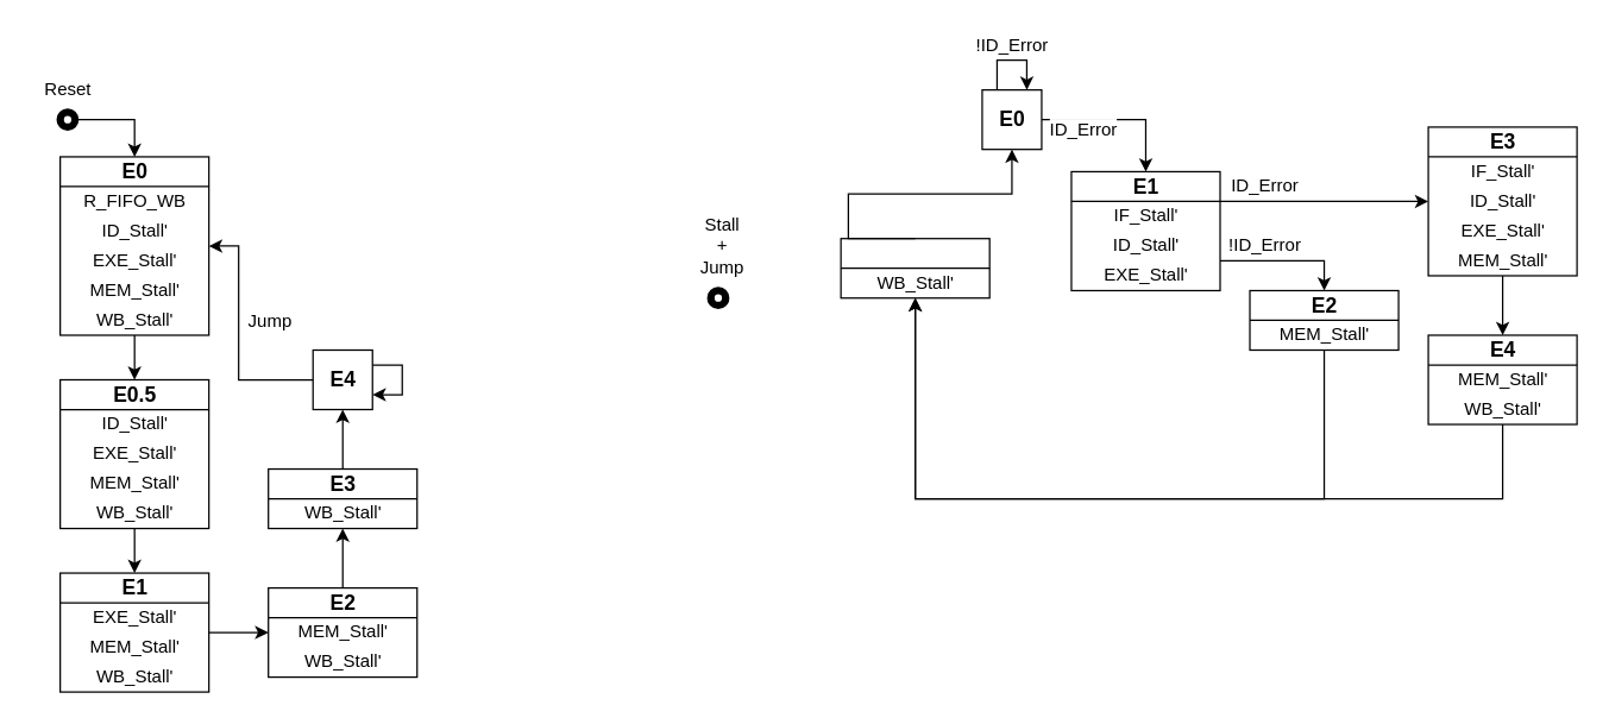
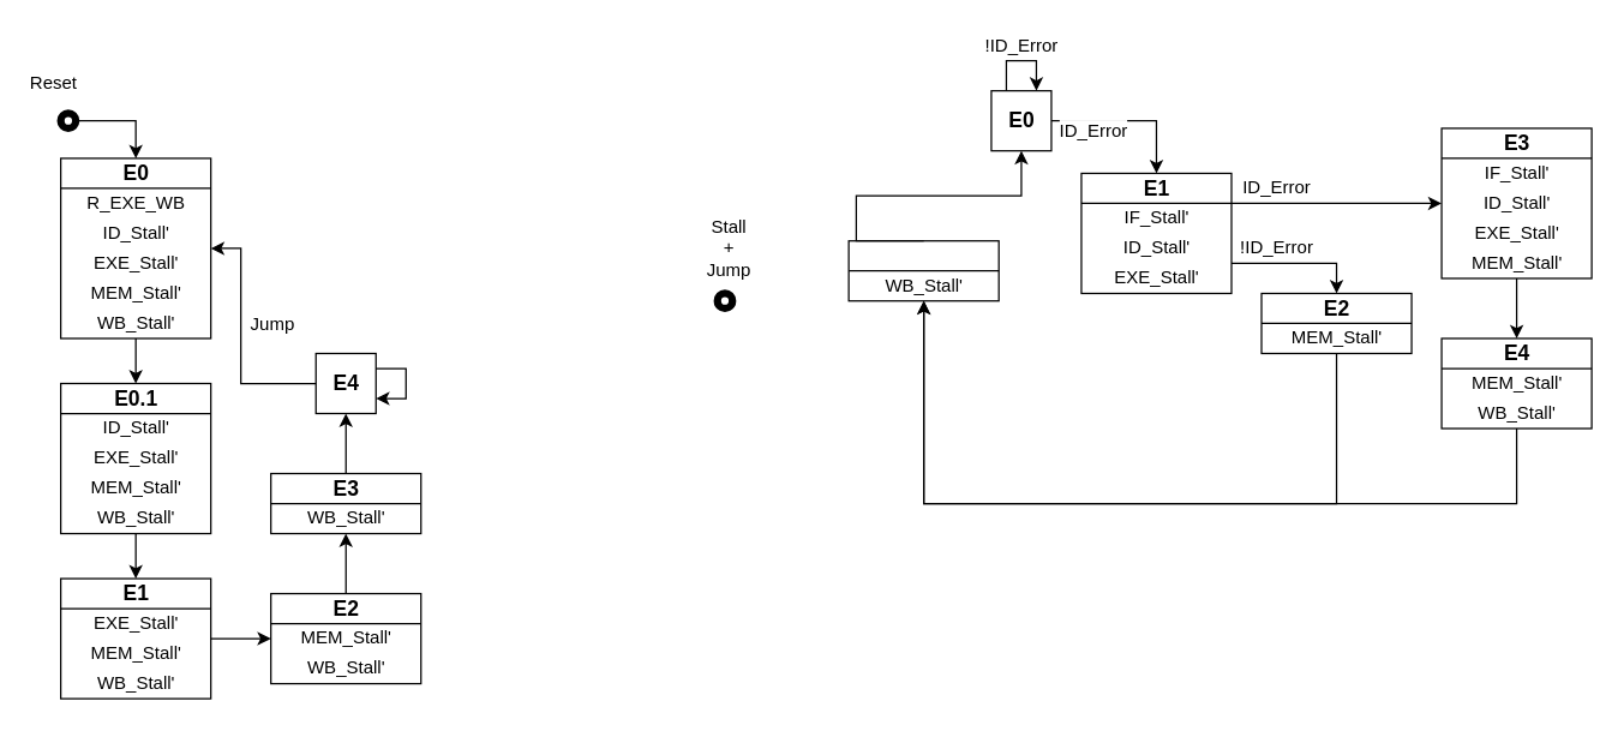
  <mxCell id="0" />
  <mxCell id="1" parent="0" />
  <mxCell id="2" value="" style="group;flipH=0;" parent="1" vertex="1" connectable="0"><mxGeometry x="40" y="105" width="100" height="120" as="geometry" /></mxCell>
  <mxCell id="3" value="" style="rounded=0;whiteSpace=wrap;html=1;" parent="2" vertex="1"><mxGeometry width="100" height="120" as="geometry" /></mxCell>
  <mxCell id="4" value="E0" style="text;html=1;align=center;verticalAlign=middle;resizable=0;points=[];;autosize=1;fontStyle=1;fontSize=14;" parent="2" vertex="1"><mxGeometry x="35" width="30" height="20" as="geometry" /></mxCell>
- <mxCell id="5" value="R_FIFO_WB" style="text;html=1;align=center;verticalAlign=middle;resizable=0;points=[];;autosize=1;" parent="2" vertex="1"><mxGeometry x="10" y="20" width="80" height="20" as="geometry" /></mxCell>
+ <mxCell id="5" value="R_EXE_WB" style="text;html=1;align=center;verticalAlign=middle;resizable=0;points=[];;autosize=1;" parent="2" vertex="1"><mxGeometry x="10" y="20" width="80" height="20" as="geometry" /></mxCell>
  <mxCell id="6" value="ID_Stall'" style="text;html=1;align=center;verticalAlign=middle;resizable=0;points=[];;autosize=1;fontSize=12;" parent="2" vertex="1"><mxGeometry x="20" y="40" width="60" height="20" as="geometry" /></mxCell>
  <mxCell id="7" value="EXE_Stall'" style="text;html=1;align=center;verticalAlign=middle;resizable=0;points=[];;autosize=1;fontSize=12;" parent="2" vertex="1"><mxGeometry x="15" y="60" width="70" height="20" as="geometry" /></mxCell>
  <mxCell id="8" value="MEM_Stall'" style="text;html=1;align=center;verticalAlign=middle;resizable=0;points=[];;autosize=1;fontSize=12;" parent="2" vertex="1"><mxGeometry x="10" y="80" width="80" height="20" as="geometry" /></mxCell>
  <mxCell id="9" value="WB_Stall'" style="text;html=1;align=center;verticalAlign=middle;resizable=0;points=[];;autosize=1;fontSize=12;" parent="2" vertex="1"><mxGeometry x="15" y="100" width="70" height="20" as="geometry" /></mxCell>
  <mxCell id="10" value="" style="endArrow=none;html=1;fontSize=12;" parent="2" edge="1"><mxGeometry width="50" height="50" relative="1" as="geometry"><mxPoint y="20" as="sourcePoint" /><mxPoint x="100" y="20" as="targetPoint" /></mxGeometry></mxCell>
  <mxCell id="11" value="" style="group;flipH=0;" parent="1" vertex="1" connectable="0"><mxGeometry x="40" y="385" width="100" height="80" as="geometry" /></mxCell>
  <mxCell id="12" value="" style="rounded=0;whiteSpace=wrap;html=1;" parent="11" vertex="1"><mxGeometry width="100" height="80" as="geometry" /></mxCell>
  <mxCell id="13" value="E1" style="text;html=1;align=center;verticalAlign=middle;resizable=0;points=[];;autosize=1;fontStyle=1;fontSize=14;" parent="11" vertex="1"><mxGeometry x="35" width="30" height="20" as="geometry" /></mxCell>
  <mxCell id="14" value="EXE_Stall'" style="text;html=1;align=center;verticalAlign=middle;resizable=0;points=[];;autosize=1;fontSize=12;" parent="11" vertex="1"><mxGeometry x="15" y="20" width="70" height="20" as="geometry" /></mxCell>
  <mxCell id="15" value="MEM_Stall'" style="text;html=1;align=center;verticalAlign=middle;resizable=0;points=[];;autosize=1;fontSize=12;" parent="11" vertex="1"><mxGeometry x="10" y="40" width="80" height="20" as="geometry" /></mxCell>
  <mxCell id="16" value="WB_Stall'" style="text;html=1;align=center;verticalAlign=middle;resizable=0;points=[];;autosize=1;fontSize=12;" parent="11" vertex="1"><mxGeometry x="15" y="60" width="70" height="20" as="geometry" /></mxCell>
  <mxCell id="17" value="" style="endArrow=none;html=1;fontSize=12;" parent="11" edge="1"><mxGeometry width="50" height="50" relative="1" as="geometry"><mxPoint y="20" as="sourcePoint" /><mxPoint x="100" y="20" as="targetPoint" /></mxGeometry></mxCell>
  <mxCell id="18" value="" style="group;flipH=0;" parent="1" vertex="1" connectable="0"><mxGeometry x="180" y="395" width="100" height="60" as="geometry" /></mxCell>
  <mxCell id="19" value="" style="rounded=0;whiteSpace=wrap;html=1;" parent="18" vertex="1"><mxGeometry width="100" height="60" as="geometry" /></mxCell>
  <mxCell id="20" value="E2" style="text;html=1;align=center;verticalAlign=middle;resizable=0;points=[];;autosize=1;fontStyle=1;fontSize=14;" parent="18" vertex="1"><mxGeometry x="35" width="30" height="20" as="geometry" /></mxCell>
  <mxCell id="21" value="MEM_Stall'" style="text;html=1;align=center;verticalAlign=middle;resizable=0;points=[];;autosize=1;fontSize=12;" parent="18" vertex="1"><mxGeometry x="10" y="20" width="80" height="20" as="geometry" /></mxCell>
  <mxCell id="22" value="WB_Stall'" style="text;html=1;align=center;verticalAlign=middle;resizable=0;points=[];;autosize=1;fontSize=12;" parent="18" vertex="1"><mxGeometry x="15" y="40" width="70" height="20" as="geometry" /></mxCell>
  <mxCell id="23" value="" style="endArrow=none;html=1;fontSize=12;" parent="18" edge="1"><mxGeometry width="50" height="50" relative="1" as="geometry"><mxPoint y="20" as="sourcePoint" /><mxPoint x="100" y="20" as="targetPoint" /></mxGeometry></mxCell>
  <mxCell id="24" value="" style="group;flipH=0;" parent="1" vertex="1" connectable="0"><mxGeometry x="180" y="315" width="100" height="40" as="geometry" /></mxCell>
  <mxCell id="25" value="" style="rounded=0;whiteSpace=wrap;html=1;" parent="24" vertex="1"><mxGeometry width="100" height="40" as="geometry" /></mxCell>
  <mxCell id="26" value="E3" style="text;html=1;align=center;verticalAlign=middle;resizable=0;points=[];;autosize=1;fontStyle=1;fontSize=14;" parent="24" vertex="1"><mxGeometry x="35" width="30" height="20" as="geometry" /></mxCell>
  <mxCell id="27" value="WB_Stall'" style="text;html=1;align=center;verticalAlign=middle;resizable=0;points=[];;autosize=1;fontSize=12;" parent="24" vertex="1"><mxGeometry x="15" y="20" width="70" height="20" as="geometry" /></mxCell>
  <mxCell id="28" value="" style="endArrow=none;html=1;fontSize=12;" parent="24" edge="1"><mxGeometry width="50" height="50" relative="1" as="geometry"><mxPoint y="20" as="sourcePoint" /><mxPoint x="100" y="20" as="targetPoint" /></mxGeometry></mxCell>
  <mxCell id="29" value="" style="rounded=0;whiteSpace=wrap;html=1;" parent="1" vertex="1"><mxGeometry x="210" y="235" width="40" height="40" as="geometry" /></mxCell>
  <mxCell id="30" value="" style="edgeStyle=orthogonalEdgeStyle;rounded=0;orthogonalLoop=1;jettySize=auto;html=1;fontSize=12;" parent="1" source="29" target="3" edge="1"><mxGeometry relative="1" as="geometry"><mxPoint x="180" y="285" as="sourcePoint" /><Array as="points"><mxPoint x="160" y="255" /><mxPoint x="160" y="165" /></Array></mxGeometry></mxCell>
  <mxCell id="31" value="Jump" style="text;html=1;align=center;verticalAlign=middle;resizable=0;points=[];;labelBackgroundColor=#ffffff;fontSize=12;" parent="30" vertex="1" connectable="0"><mxGeometry x="0.029" y="-2" relative="1" as="geometry"><mxPoint x="18" y="-8" as="offset" /></mxGeometry></mxCell>
  <mxCell id="32" value="E4" style="text;html=1;align=center;verticalAlign=middle;resizable=0;points=[];;autosize=1;fontStyle=1;fontSize=14;" parent="1" vertex="1"><mxGeometry x="215" y="245" width="30" height="20" as="geometry" /></mxCell>
  <mxCell id="33" value="" style="edgeStyle=orthogonalEdgeStyle;rounded=0;orthogonalLoop=1;jettySize=auto;html=1;fontSize=12;" parent="1" source="26" target="29" edge="1"><mxGeometry relative="1" as="geometry" /></mxCell>
  <mxCell id="34" value="" style="edgeStyle=orthogonalEdgeStyle;rounded=0;orthogonalLoop=1;jettySize=auto;html=1;fontSize=12;" parent="1" source="20" target="25" edge="1"><mxGeometry relative="1" as="geometry" /></mxCell>
  <mxCell id="35" value="" style="edgeStyle=orthogonalEdgeStyle;rounded=0;orthogonalLoop=1;jettySize=auto;html=1;fontSize=12;" parent="1" source="12" target="19" edge="1"><mxGeometry relative="1" as="geometry"><mxPoint x="180" y="475" as="targetPoint" /></mxGeometry></mxCell>
  <mxCell id="36" value="" style="edgeStyle=orthogonalEdgeStyle;rounded=0;orthogonalLoop=1;jettySize=auto;html=1;fontSize=12;" parent="1" source="3" target="43" edge="1"><mxGeometry relative="1" as="geometry" /></mxCell>
  <mxCell id="37" value="" style="edgeStyle=orthogonalEdgeStyle;rounded=0;orthogonalLoop=1;jettySize=auto;html=1;fontSize=12;" parent="1" source="39" target="3" edge="1"><mxGeometry relative="1" as="geometry"><mxPoint x="100" y="45" as="targetPoint" /><Array as="points"><mxPoint x="90" y="80" /></Array></mxGeometry></mxCell>
- <mxCell id="38" value="Reset" style="text;html=1;align=center;verticalAlign=middle;resizable=0;points=[];;autosize=1;fontSize=12;" parent="1" vertex="1"><mxGeometry x="20" y="50" width="50" height="20" as="geometry" /></mxCell>
+ <mxCell id="38" value="Reset" style="text;html=1;align=center;verticalAlign=middle;resizable=0;points=[];;autosize=1;fontSize=12;" parent="1" vertex="1"><mxGeometry x="10" y="45" width="50" height="20" as="geometry" /></mxCell>
  <mxCell id="39" value="" style="ellipse;whiteSpace=wrap;html=1;fontSize=12;strokeWidth=5;" parent="1" vertex="1"><mxGeometry x="40" y="75" width="10" height="10" as="geometry" /></mxCell>
  <mxCell id="40" style="edgeStyle=orthogonalEdgeStyle;rounded=0;orthogonalLoop=1;jettySize=auto;html=1;exitX=1;exitY=0.25;exitDx=0;exitDy=0;entryX=1;entryY=0.75;entryDx=0;entryDy=0;fontSize=12;" parent="1" source="29" target="29" edge="1"><mxGeometry relative="1" as="geometry"><Array as="points"><mxPoint x="270" y="245" /><mxPoint x="270" y="265" /></Array></mxGeometry></mxCell>
  <mxCell id="41" value="" style="edgeStyle=orthogonalEdgeStyle;rounded=0;orthogonalLoop=1;jettySize=auto;html=1;" parent="1" source="43" target="12" edge="1"><mxGeometry relative="1" as="geometry"><mxPoint x="-30" y="475" as="targetPoint" /></mxGeometry></mxCell>
  <mxCell id="42" value="" style="group" parent="1" vertex="1" connectable="0"><mxGeometry x="40" y="255" width="100" height="100" as="geometry" /></mxCell>
  <mxCell id="43" value="" style="rounded=0;whiteSpace=wrap;html=1;" parent="42" vertex="1"><mxGeometry width="100" height="100" as="geometry" /></mxCell>
- <mxCell id="44" value="E0.5" style="text;html=1;align=center;verticalAlign=middle;resizable=0;points=[];;autosize=1;fontStyle=1;fontSize=14;" parent="42" vertex="1"><mxGeometry x="30" width="40" height="20" as="geometry" /></mxCell>
+ <mxCell id="44" value="E0.1" style="text;html=1;align=center;verticalAlign=middle;resizable=0;points=[];;autosize=1;fontStyle=1;fontSize=14;" parent="42" vertex="1"><mxGeometry x="30" width="40" height="20" as="geometry" /></mxCell>
  <mxCell id="45" value="ID_Stall'" style="text;html=1;align=center;verticalAlign=middle;resizable=0;points=[];;autosize=1;fontSize=12;" parent="42" vertex="1"><mxGeometry x="20" y="20" width="60" height="20" as="geometry" /></mxCell>
  <mxCell id="46" value="EXE_Stall'" style="text;html=1;align=center;verticalAlign=middle;resizable=0;points=[];;autosize=1;fontSize=12;" parent="42" vertex="1"><mxGeometry x="15" y="40" width="70" height="20" as="geometry" /></mxCell>
  <mxCell id="47" value="MEM_Stall'" style="text;html=1;align=center;verticalAlign=middle;resizable=0;points=[];;autosize=1;fontSize=12;" parent="42" vertex="1"><mxGeometry x="10" y="60" width="80" height="20" as="geometry" /></mxCell>
  <mxCell id="48" value="WB_Stall'" style="text;html=1;align=center;verticalAlign=middle;resizable=0;points=[];;autosize=1;fontSize=12;" parent="42" vertex="1"><mxGeometry x="15" y="80" width="70" height="20" as="geometry" /></mxCell>
  <mxCell id="49" value="" style="endArrow=none;html=1;fontSize=12;" parent="42" edge="1"><mxGeometry width="50" height="50" relative="1" as="geometry"><mxPoint y="20" as="sourcePoint" /><mxPoint x="100" y="20" as="targetPoint" /></mxGeometry></mxCell>
  <mxCell id="50" value="" style="group;flipH=0;" vertex="1" connectable="0" parent="1"><mxGeometry x="565" y="160" width="100" height="40" as="geometry" /></mxCell>
  <mxCell id="51" value="" style="rounded=0;whiteSpace=wrap;html=1;" vertex="1" parent="50"><mxGeometry width="100" height="40" as="geometry" /></mxCell>
  <mxCell id="52" value="WB_Stall'" style="text;html=1;align=center;verticalAlign=middle;resizable=0;points=[];;autosize=1;fontSize=12;" vertex="1" parent="50"><mxGeometry x="15" y="20" width="70" height="20" as="geometry" /></mxCell>
  <mxCell id="53" value="" style="endArrow=none;html=1;fontSize=12;" edge="1" parent="50"><mxGeometry width="50" height="50" relative="1" as="geometry"><mxPoint y="20" as="sourcePoint" /><mxPoint x="100" y="20" as="targetPoint" /></mxGeometry></mxCell>
  <mxCell id="54" value="" style="edgeStyle=orthogonalEdgeStyle;rounded=0;orthogonalLoop=1;jettySize=auto;html=1;fontSize=12;" edge="1" parent="1" source="56" target="59"><mxGeometry relative="1" as="geometry" /></mxCell>
  <mxCell id="55" value="ID_Error" style="text;html=1;align=center;verticalAlign=middle;resizable=0;points=[];;labelBackgroundColor=#ffffff;fontSize=12;" vertex="1" connectable="0" parent="54"><mxGeometry x="0.15" y="-3" relative="1" as="geometry"><mxPoint x="-33" y="3" as="offset" /></mxGeometry></mxCell>
  <mxCell id="56" value="" style="rounded=0;whiteSpace=wrap;html=1;" vertex="1" parent="1"><mxGeometry x="660" y="60" width="40" height="40" as="geometry" /></mxCell>
  <mxCell id="57" value="E0" style="text;html=1;align=center;verticalAlign=middle;resizable=0;points=[];;autosize=1;fontStyle=1;fontSize=14;" vertex="1" parent="1"><mxGeometry x="665" y="70" width="30" height="20" as="geometry" /></mxCell>
  <mxCell id="58" value="" style="group" vertex="1" connectable="0" parent="1"><mxGeometry x="720" y="115" width="100" height="80" as="geometry" /></mxCell>
  <mxCell id="59" value="" style="rounded=0;whiteSpace=wrap;html=1;" vertex="1" parent="58"><mxGeometry width="100" height="80" as="geometry" /></mxCell>
  <mxCell id="60" value="E1" style="text;html=1;align=center;verticalAlign=middle;resizable=0;points=[];;autosize=1;fontStyle=1;fontSize=14;" vertex="1" parent="58"><mxGeometry x="35" width="30" height="20" as="geometry" /></mxCell>
  <mxCell id="61" value="ID_Stall'" style="text;html=1;align=center;verticalAlign=middle;resizable=0;points=[];;autosize=1;fontSize=12;" vertex="1" parent="58"><mxGeometry x="20" y="40" width="60" height="20" as="geometry" /></mxCell>
  <mxCell id="62" value="EXE_Stall'" style="text;html=1;align=center;verticalAlign=middle;resizable=0;points=[];;autosize=1;fontSize=12;" vertex="1" parent="58"><mxGeometry x="15" y="60" width="70" height="20" as="geometry" /></mxCell>
  <mxCell id="63" value="" style="endArrow=none;html=1;fontSize=12;" edge="1" parent="58"><mxGeometry width="50" height="50" relative="1" as="geometry"><mxPoint y="20" as="sourcePoint" /><mxPoint x="100" y="20" as="targetPoint" /></mxGeometry></mxCell>
  <mxCell id="64" value="IF_Stall'" style="text;html=1;align=center;verticalAlign=middle;resizable=0;points=[];;autosize=1;fontSize=12;" vertex="1" parent="58"><mxGeometry x="20" y="20" width="60" height="20" as="geometry" /></mxCell>
  <mxCell id="65" value="" style="group" vertex="1" connectable="0" parent="1"><mxGeometry x="960" y="85" width="100" height="100" as="geometry" /></mxCell>
  <mxCell id="66" value="" style="rounded=0;whiteSpace=wrap;html=1;" vertex="1" parent="65"><mxGeometry width="100" height="100" as="geometry" /></mxCell>
  <mxCell id="67" value="E3" style="text;html=1;align=center;verticalAlign=middle;resizable=0;points=[];;autosize=1;fontStyle=1;fontSize=14;" vertex="1" parent="65"><mxGeometry x="35" width="30" height="20" as="geometry" /></mxCell>
  <mxCell id="68" value="ID_Stall'" style="text;html=1;align=center;verticalAlign=middle;resizable=0;points=[];;autosize=1;fontSize=12;" vertex="1" parent="65"><mxGeometry x="20" y="40" width="60" height="20" as="geometry" /></mxCell>
  <mxCell id="69" value="EXE_Stall'" style="text;html=1;align=center;verticalAlign=middle;resizable=0;points=[];;autosize=1;fontSize=12;" vertex="1" parent="65"><mxGeometry x="15" y="60" width="70" height="20" as="geometry" /></mxCell>
  <mxCell id="70" value="" style="endArrow=none;html=1;fontSize=12;" edge="1" parent="65"><mxGeometry width="50" height="50" relative="1" as="geometry"><mxPoint y="20" as="sourcePoint" /><mxPoint x="100" y="20" as="targetPoint" /></mxGeometry></mxCell>
  <mxCell id="71" value="IF_Stall'" style="text;html=1;align=center;verticalAlign=middle;resizable=0;points=[];;autosize=1;fontSize=12;" vertex="1" parent="65"><mxGeometry x="20" y="20" width="60" height="20" as="geometry" /></mxCell>
  <mxCell id="72" value="MEM_Stall'" style="text;html=1;align=center;verticalAlign=middle;resizable=0;points=[];;autosize=1;fontSize=12;" vertex="1" parent="65"><mxGeometry x="10" y="80" width="80" height="20" as="geometry" /></mxCell>
  <mxCell id="73" value="" style="group" vertex="1" connectable="0" parent="1"><mxGeometry x="840" y="195" width="100" height="40" as="geometry" /></mxCell>
  <mxCell id="74" value="" style="rounded=0;whiteSpace=wrap;html=1;" vertex="1" parent="73"><mxGeometry width="100" height="40" as="geometry" /></mxCell>
  <mxCell id="75" value="E2" style="text;html=1;align=center;verticalAlign=middle;resizable=0;points=[];;autosize=1;fontStyle=1;fontSize=14;" vertex="1" parent="73"><mxGeometry x="35" width="30" height="20" as="geometry" /></mxCell>
  <mxCell id="76" value="" style="endArrow=none;html=1;fontSize=12;" edge="1" parent="73"><mxGeometry width="50" height="50" relative="1" as="geometry"><mxPoint y="20" as="sourcePoint" /><mxPoint x="100" y="20" as="targetPoint" /></mxGeometry></mxCell>
  <mxCell id="77" value="MEM_Stall'" style="text;html=1;align=center;verticalAlign=middle;resizable=0;points=[];;autosize=1;fontSize=12;" vertex="1" parent="73"><mxGeometry x="10" y="20" width="80" height="20" as="geometry" /></mxCell>
  <mxCell id="78" style="edgeStyle=orthogonalEdgeStyle;rounded=0;orthogonalLoop=1;jettySize=auto;html=1;exitX=1;exitY=0.75;exitDx=0;exitDy=0;fontSize=12;" edge="1" parent="1" source="59" target="74"><mxGeometry relative="1" as="geometry"><Array as="points"><mxPoint x="890" y="175" /></Array></mxGeometry></mxCell>
  <mxCell id="79" value="" style="edgeStyle=orthogonalEdgeStyle;rounded=0;orthogonalLoop=1;jettySize=auto;html=1;fontSize=12;" edge="1" parent="1" source="77" target="51"><mxGeometry relative="1" as="geometry"><mxPoint x="880" y="355" as="targetPoint" /><Array as="points"><mxPoint x="890" y="335" /></Array></mxGeometry></mxCell>
  <mxCell id="80" value="" style="edgeStyle=orthogonalEdgeStyle;rounded=0;orthogonalLoop=1;jettySize=auto;html=1;fontSize=12;exitX=0.5;exitY=0;exitDx=0;exitDy=0;" edge="1" parent="1" source="51" target="56"><mxGeometry relative="1" as="geometry"><mxPoint x="570" y="110" as="sourcePoint" /><Array as="points"><mxPoint x="570" y="160" /><mxPoint x="570" y="130" /><mxPoint x="680" y="130" /></Array></mxGeometry></mxCell>
  <mxCell id="81" style="edgeStyle=orthogonalEdgeStyle;rounded=0;orthogonalLoop=1;jettySize=auto;html=1;exitX=1;exitY=0.25;exitDx=0;exitDy=0;fontSize=12;" edge="1" parent="1" source="59" target="66"><mxGeometry relative="1" as="geometry" /></mxCell>
  <mxCell id="82" value="" style="group" vertex="1" connectable="0" parent="1"><mxGeometry x="960" y="225" width="100" height="60" as="geometry" /></mxCell>
  <mxCell id="83" value="" style="rounded=0;whiteSpace=wrap;html=1;" vertex="1" parent="82"><mxGeometry width="100" height="60" as="geometry" /></mxCell>
  <mxCell id="84" value="E4" style="text;html=1;align=center;verticalAlign=middle;resizable=0;points=[];;autosize=1;fontStyle=1;fontSize=14;" vertex="1" parent="82"><mxGeometry x="35" width="30" height="20" as="geometry" /></mxCell>
  <mxCell id="85" value="WB_Stall'" style="text;html=1;align=center;verticalAlign=middle;resizable=0;points=[];;autosize=1;fontSize=12;" vertex="1" parent="82"><mxGeometry x="15" y="40" width="70" height="20" as="geometry" /></mxCell>
  <mxCell id="86" value="" style="endArrow=none;html=1;fontSize=12;" edge="1" parent="82"><mxGeometry width="50" height="50" relative="1" as="geometry"><mxPoint y="20" as="sourcePoint" /><mxPoint x="100" y="20" as="targetPoint" /></mxGeometry></mxCell>
  <mxCell id="87" value="MEM_Stall'" style="text;html=1;align=center;verticalAlign=middle;resizable=0;points=[];;autosize=1;fontSize=12;" vertex="1" parent="82"><mxGeometry x="10" y="20" width="80" height="20" as="geometry" /></mxCell>
  <mxCell id="88" value="" style="edgeStyle=orthogonalEdgeStyle;rounded=0;orthogonalLoop=1;jettySize=auto;html=1;fontSize=12;" edge="1" parent="1" source="72" target="83"><mxGeometry relative="1" as="geometry" /></mxCell>
  <mxCell id="89" value="" style="edgeStyle=orthogonalEdgeStyle;rounded=0;orthogonalLoop=1;jettySize=auto;html=1;fontSize=12;" edge="1" parent="1" source="83" target="51"><mxGeometry relative="1" as="geometry"><mxPoint x="1000" y="365" as="targetPoint" /><Array as="points"><mxPoint x="1010" y="335" /></Array></mxGeometry></mxCell>
  <mxCell id="90" value="Stall&lt;br&gt;+&lt;br&gt;Jump" style="text;html=1;align=center;verticalAlign=middle;resizable=0;points=[];;autosize=1;fontSize=12;" vertex="1" parent="1"><mxGeometry x="460" y="140" width="50" height="50" as="geometry" /></mxCell>
  <mxCell id="91" style="edgeStyle=orthogonalEdgeStyle;rounded=0;orthogonalLoop=1;jettySize=auto;html=1;exitX=0.25;exitY=0;exitDx=0;exitDy=0;entryX=0.75;entryY=0;entryDx=0;entryDy=0;fontSize=12;" edge="1" parent="1" source="56" target="56"><mxGeometry relative="1" as="geometry"><Array as="points"><mxPoint x="670" y="40" /><mxPoint x="690" y="40" /></Array></mxGeometry></mxCell>
  <mxCell id="92" value="!ID_Error" style="text;html=1;align=center;verticalAlign=middle;resizable=0;points=[];;autosize=1;fontSize=12;" vertex="1" parent="1"><mxGeometry x="650" y="20" width="60" height="20" as="geometry" /></mxCell>
  <mxCell id="93" value="ID_Error" style="text;html=1;align=center;verticalAlign=middle;resizable=0;points=[];;autosize=1;fontSize=12;" vertex="1" parent="1"><mxGeometry x="820" y="115" width="60" height="20" as="geometry" /></mxCell>
  <mxCell id="94" value="!ID_Error" style="text;html=1;align=center;verticalAlign=middle;resizable=0;points=[];;autosize=1;fontSize=12;" vertex="1" parent="1"><mxGeometry x="820" y="155" width="60" height="20" as="geometry" /></mxCell>
  <mxCell id="95" value="" style="ellipse;whiteSpace=wrap;html=1;fontSize=12;strokeWidth=5;" vertex="1" parent="1"><mxGeometry x="477.5" y="195" width="10" height="10" as="geometry" /></mxCell>
